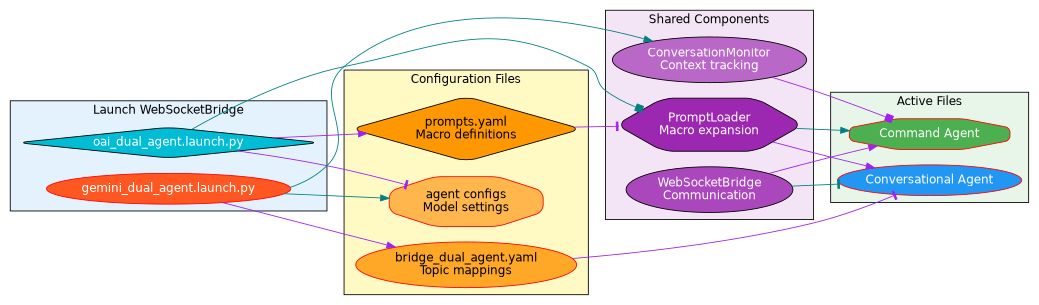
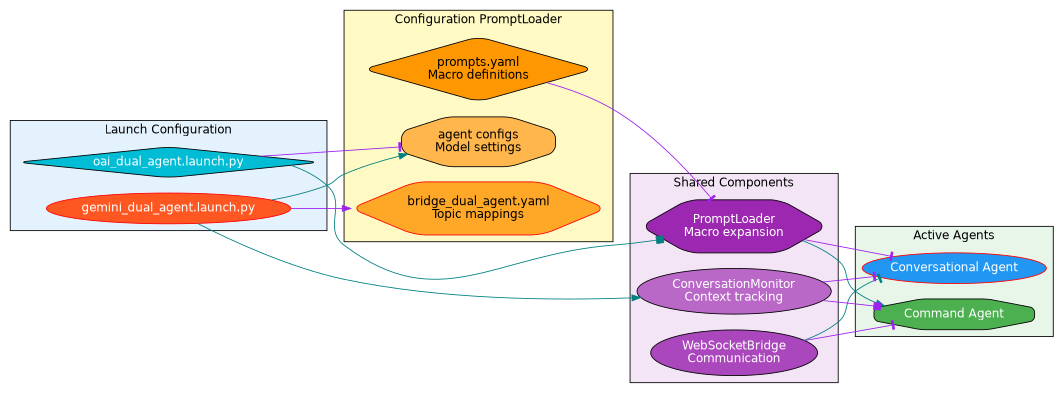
  digraph {
    compound=true
    fontname="DejaVu Sans"
    rankdir=LR
    node [color=black fontcolor=white fontname="DejaVu Sans" shape=ellipse style="rounded,filled"]
    edge [arrowhead=normal color=purple fontname="DejaVu Sans" fontsize=10]
    n1 [fillcolor="#00bcd4" label="oai_dual_agent.launch.py" shape=diamond]
    n2 [color=red fillcolor="#ff5722" label="gemini_dual_agent.launch.py"]
    n3 [fillcolor="#ff9800" fontcolor=black label="prompts.yaml\nMacro definitions" shape=diamond]
-   n4 [color=red fillcolor="#ffa726" fontcolor=black label="bridge_dual_agent.yaml\nTopic mappings"]
-   n5 [color=red fillcolor="#ffb74d" fontcolor=black label="agent configs\nModel settings" shape=octagon]
+   n4 [color=red fillcolor="#ffa726" fontcolor=black label="bridge_dual_agent.yaml\nTopic mappings" shape=hexagon]
+   n5 [fillcolor="#ffb74d" fontcolor=black label="agent configs\nModel settings" shape=octagon]
    n6 [fillcolor="#9c27b0" label="PromptLoader\nMacro expansion" shape=hexagon]
    n7 [fillcolor="#ab47bc" label="WebSocketBridge\nCommunication"]
    n8 [fillcolor="#ba68c8" label="ConversationMonitor\nContext tracking"]
    n9 [color=red fillcolor="#2196f3" label="Conversational Agent"]
-   n10 [color=red fillcolor="#4caf50" label="Command Agent" shape=octagon]
+   n10 [fillcolor="#4caf50" label="Command Agent" shape=octagon]
    subgraph cluster_1 {
      fillcolor="#e3f2fd"
-     label="Launch WebSocketBridge"
+     label="Launch Configuration"
      style=filled
      n1
      n2
    }
    subgraph cluster_2 {
      fillcolor="#fff9c4"
-     label="Configuration Files"
+     label="Configuration PromptLoader"
      style=filled
      n3
      n4
      n5
    }
    subgraph cluster_3 {
      fillcolor="#f3e5f5"
      label="Shared Components"
      style=filled
      n6
      n7
      n8
    }
    subgraph cluster_4 {
      fillcolor="#e8f5e9"
-     label="Active Files"
+     label="Active Agents"
      style=filled
      n9
      n10
    }
-   n1 -> n3
    n1 -> n5 [arrowhead=tee]
    n1 -> n6 [arrowhead=box color=teal]
    n2 -> n4
    n2 -> n5 [color=teal]
    n2 -> n8 [color=teal]
    n3 -> n6 [arrowhead=tee]
-   n6 -> n9
+   n6 -> n9 [arrowhead=tee]
    n6 -> n10 [color=teal]
    n7 -> n9 [arrowhead=tee color=teal]
-   n7 -> n10
-   n4 -> n9 [arrowhead=tee]
+   n7 -> n10 [arrowhead=tee]
+   n8 -> n9 [arrowhead=tee]
    n8 -> n10 [arrowhead=box]
  }
